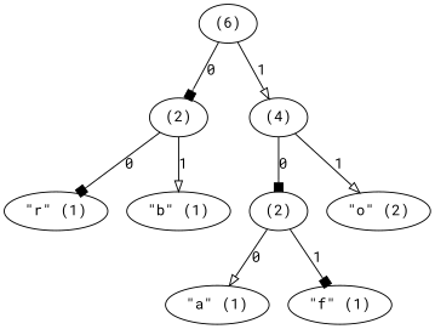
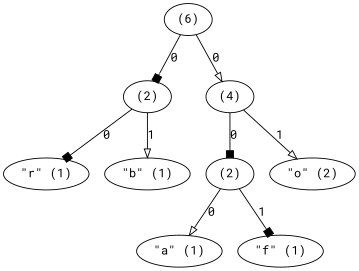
  digraph {
    fontname="Roboto Mono"
    node [fontname="Roboto Mono"]
    edge [arrowhead=onormal fontname="Roboto Mono"]
    n1 [label="\"a\" (1)"]
    n2 [label="\"f\" (1)"]
    n3 [label="(2)"]
    n4 [label="\"r\" (1)"]
    n5 [label="\"b\" (1)"]
    n6 [label="(2)"]
    n7 [label="\"o\" (2)"]
    n8 [label="(4)"]
    n9 [label="(6)"]
    n3 -> n1 [label=0]
    n3 -> n2 [label=1 arrowhead=box]
    n6 -> n4 [label=0 arrowhead=box]
    n6 -> n5 [label=1]
    n8 -> n3 [label=0 arrowhead=box]
    n8 -> n7 [label=1]
    n9 -> n6 [label=0 arrowhead=box]
-   n9 -> n8 [label=1]
+   n9 -> n8 [label=0]
  }
